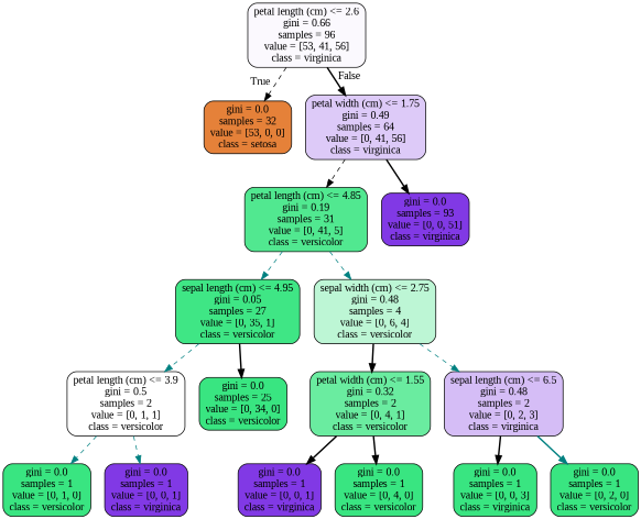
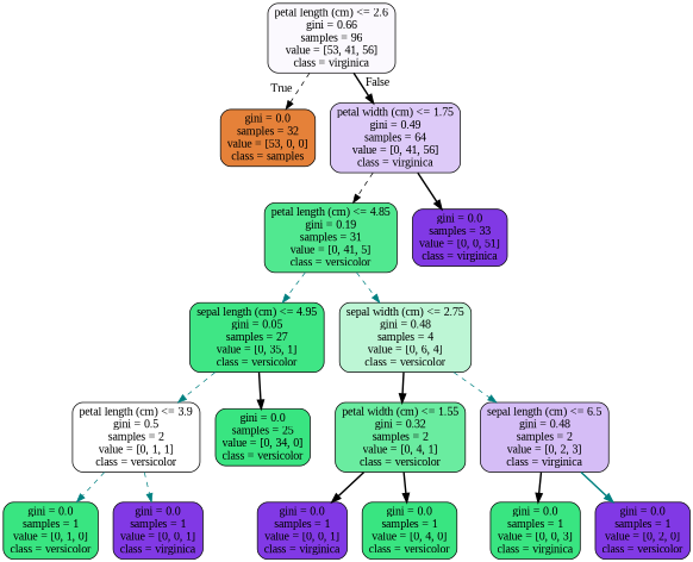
  digraph {
    fontname="Liberation Serif"
    node [color=black fillcolor="#39e581" fontname="Liberation Serif" shape=box style="filled, rounded"]
    edge [color=black fontname="Liberation Serif" style=dashed]
    n1 [fillcolor="#fbf9fe" label="petal length (cm) <= 2.6\ngini = 0.66\nsamples = 96\nvalue = [53, 41, 56]\nclass = virginica"]
-   n2 [fillcolor="#e58139" label="gini = 0.0\nsamples = 32\nvalue = [53, 0, 0]\nclass = setosa"]
+   n2 [fillcolor="#e58139" label="gini = 0.0\nsamples = 32\nvalue = [53, 0, 0]\nclass = samples"]
    n3 [fillcolor="#ddcaf8" label="petal width (cm) <= 1.75\ngini = 0.49\nsamples = 64\nvalue = [0, 41, 56]\nclass = virginica"]
    n4 [fillcolor="#51e890" label="petal length (cm) <= 4.85\ngini = 0.19\nsamples = 31\nvalue = [0, 41, 5]\nclass = versicolor"]
-   n5 [fillcolor="#8139e5" label="gini = 0.0\nsamples = 93\nvalue = [0, 0, 51]\nclass = virginica"]
+   n5 [fillcolor="#8139e5" label="gini = 0.0\nsamples = 33\nvalue = [0, 0, 51]\nclass = virginica"]
    n6 [fillcolor="#3fe685" label="sepal length (cm) <= 4.95\ngini = 0.05\nsamples = 27\nvalue = [0, 35, 1]\nclass = versicolor"]
    n7 [fillcolor="#bdf6d5" label="sepal width (cm) <= 2.75\ngini = 0.48\nsamples = 4\nvalue = [0, 6, 4]\nclass = versicolor"]
    n8 [fillcolor="#ffffff" label="petal length (cm) <= 3.9\ngini = 0.5\nsamples = 2\nvalue = [0, 1, 1]\nclass = versicolor"]
    n9 [label="gini = 0.0\nsamples = 25\nvalue = [0, 34, 0]\nclass = versicolor"]
    n10 [fillcolor="#6aeca0" label="petal width (cm) <= 1.55\ngini = 0.32\nsamples = 2\nvalue = [0, 4, 1]\nclass = versicolor"]
    n11 [fillcolor="#d5bdf6" label="sepal length (cm) <= 6.5\ngini = 0.48\nsamples = 2\nvalue = [0, 2, 3]\nclass = virginica"]
    n12 [label="gini = 0.0\nsamples = 1\nvalue = [0, 1, 0]\nclass = versicolor"]
    n13 [fillcolor="#8139e5" label="gini = 0.0\nsamples = 1\nvalue = [0, 0, 1]\nclass = virginica"]
    n14 [fillcolor="#8139e5" label="gini = 0.0\nsamples = 1\nvalue = [0, 0, 1]\nclass = virginica"]
    n15 [label="gini = 0.0\nsamples = 1\nvalue = [0, 4, 0]\nclass = versicolor"]
    n16 [label="gini = 0.0\nsamples = 1\nvalue = [0, 0, 3]\nclass = virginica"]
-   n17 [label="gini = 0.0\nsamples = 1\nvalue = [0, 2, 0]\nclass = versicolor"]
+   n17 [fillcolor="#8139e5" label="gini = 0.0\nsamples = 1\nvalue = [0, 2, 0]\nclass = versicolor"]
    n1 -> n2 [headlabel=True labelangle=45 labeldistance=2.5]
    n1 -> n3 [headlabel=False labelangle=-45 labeldistance=2.5 style=bold]
    n3 -> n4
    n3 -> n5 [style=bold]
    n4 -> n6 [color=teal]
    n4 -> n7 [color=teal]
    n6 -> n8 [color=teal]
    n6 -> n9 [style=bold]
    n7 -> n10 [style=bold]
    n7 -> n11 [color=teal]
    n8 -> n12 [color=teal]
    n8 -> n13 [color=teal]
    n10 -> n14 [style=bold]
    n10 -> n15 [style=bold]
    n11 -> n16 [style=bold]
    n11 -> n17 [color=teal style=bold]
  }
